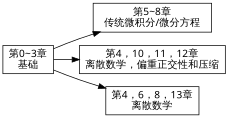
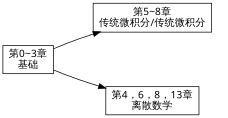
  digraph {
    rankdir=LR
    node [fontname=SimSon shape=record]
    n1 [label="第0~3章\n基础"]
-   n2 [label="第5~8章\n传统微积分/微分方程"]
-   n3 [label="第4，10，11，12章\n离散数学，偏重正交性和压缩"]
+   n2 [label="第5~8章\n传统微积分/传统微积分"]
    n4 [label="第4，6，8，13章\n离散数学"]
    n1 -> n2
-   n1 -> n3
    n1 -> n4
  }
